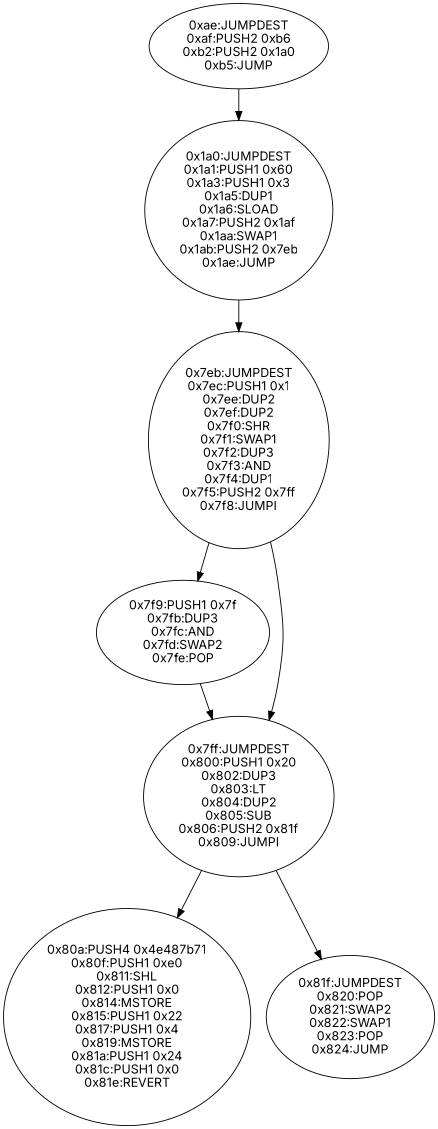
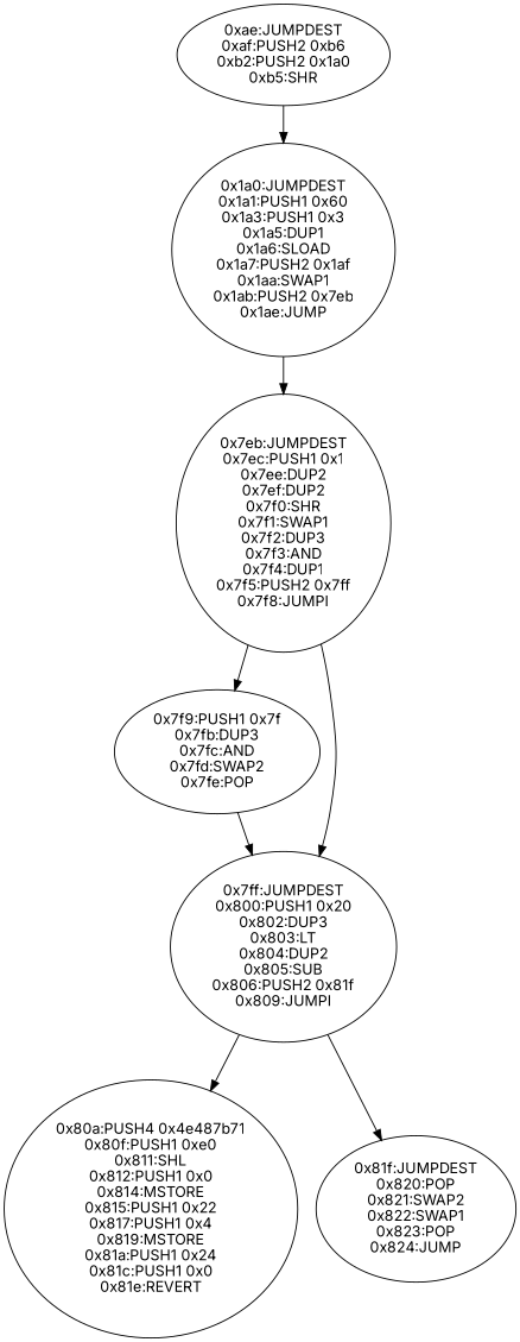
  digraph {
    fontname=Inter
    node [fontname=Inter]
    edge [fontname=Inter]
-   n1 [label="0xae:JUMPDEST\n0xaf:PUSH2 0xb6\n0xb2:PUSH2 0x1a0\n0xb5:JUMP"]
+   n1 [label="0xae:JUMPDEST\n0xaf:PUSH2 0xb6\n0xb2:PUSH2 0x1a0\n0xb5:SHR"]
    n2 [label="0x1a0:JUMPDEST\n0x1a1:PUSH1 0x60\n0x1a3:PUSH1 0x3\n0x1a5:DUP1\n0x1a6:SLOAD\n0x1a7:PUSH2 0x1af\n0x1aa:SWAP1\n0x1ab:PUSH2 0x7eb\n0x1ae:JUMP"]
    n3 [label="0x7eb:JUMPDEST\n0x7ec:PUSH1 0x1\n0x7ee:DUP2\n0x7ef:DUP2\n0x7f0:SHR\n0x7f1:SWAP1\n0x7f2:DUP3\n0x7f3:AND\n0x7f4:DUP1\n0x7f5:PUSH2 0x7ff\n0x7f8:JUMPI"]
    n4 [label="0x7f9:PUSH1 0x7f\n0x7fb:DUP3\n0x7fc:AND\n0x7fd:SWAP2\n0x7fe:POP"]
    n5 [label="0x7ff:JUMPDEST\n0x800:PUSH1 0x20\n0x802:DUP3\n0x803:LT\n0x804:DUP2\n0x805:SUB\n0x806:PUSH2 0x81f\n0x809:JUMPI"]
    n6 [label="0x80a:PUSH4 0x4e487b71\n0x80f:PUSH1 0xe0\n0x811:SHL\n0x812:PUSH1 0x0\n0x814:MSTORE\n0x815:PUSH1 0x22\n0x817:PUSH1 0x4\n0x819:MSTORE\n0x81a:PUSH1 0x24\n0x81c:PUSH1 0x0\n0x81e:REVERT"]
    n7 [label="0x81f:JUMPDEST\n0x820:POP\n0x821:SWAP2\n0x822:SWAP1\n0x823:POP\n0x824:JUMP"]
    n1 -> n2
    n2 -> n3
    n3 -> n4
    n3 -> n5
    n4 -> n5
    n5 -> n6
    n5 -> n7
  }
